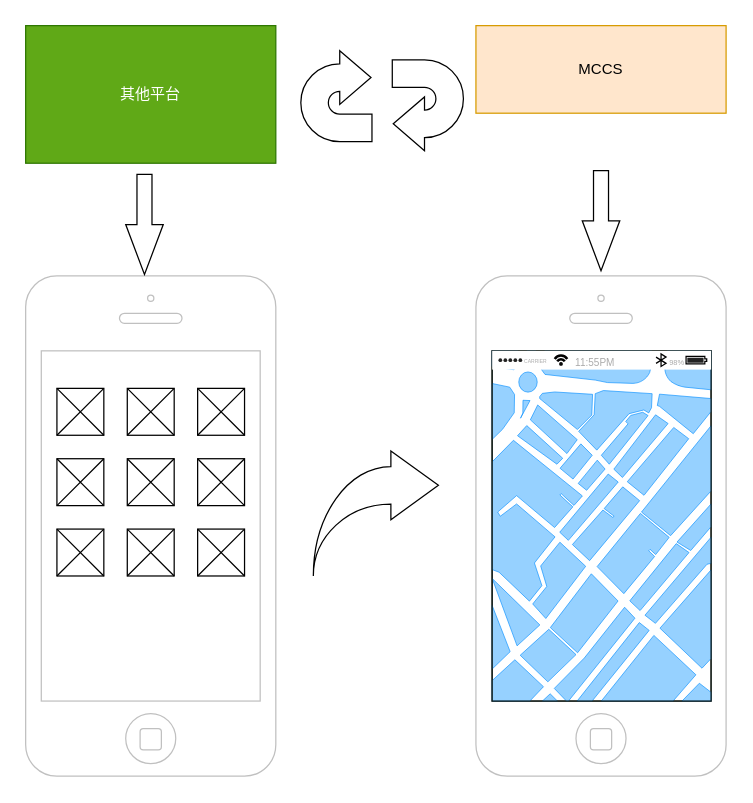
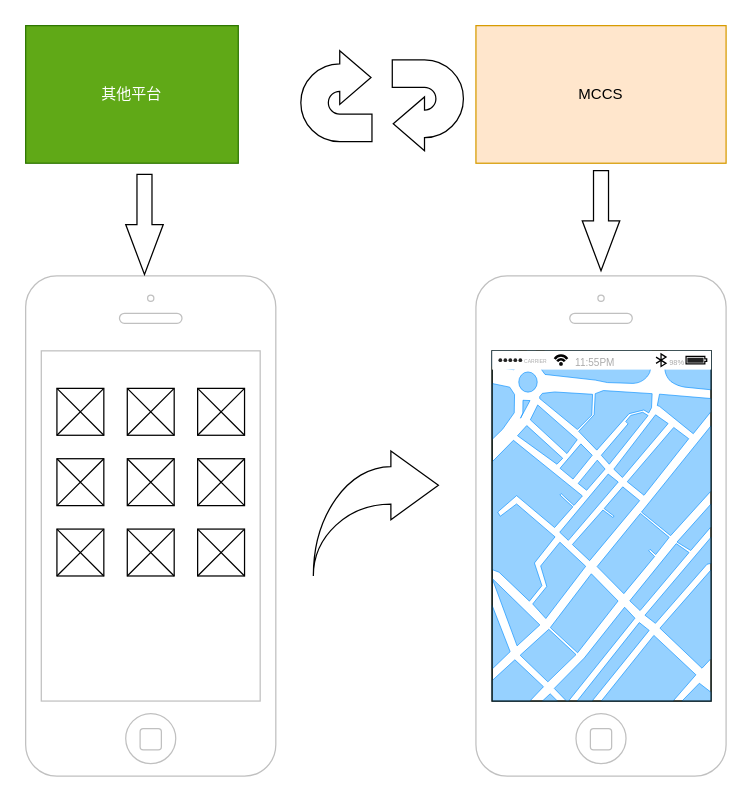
  <mxCell id="0" />
  <mxCell id="1" parent="0" />
- <mxCell id="2" value="MCCS" style="rounded=0;whiteSpace=wrap;html=1;fillColor=#ffe6cc;strokeColor=#d79b00;" parent="1" vertex="1"><mxGeometry x="380" y="20" width="200" height="70" as="geometry" /></mxCell>
- <mxCell id="3" value="其他平台" style="rounded=0;whiteSpace=wrap;html=1;fillColor=#60a917;strokeColor=#2D7600;fontColor=#ffffff;" parent="1" vertex="1"><mxGeometry x="20" y="20" width="200" height="110" as="geometry" /></mxCell>
+ <mxCell id="2" value="MCCS" style="rounded=0;whiteSpace=wrap;html=1;fillColor=#ffe6cc;strokeColor=#d79b00;" parent="1" vertex="1"><mxGeometry x="380" y="20" width="200" height="110" as="geometry" /></mxCell>
+ <mxCell id="3" value="其他平台" style="rounded=0;whiteSpace=wrap;html=1;fillColor=#60a917;strokeColor=#2D7600;fontColor=#ffffff;" parent="1" vertex="1"><mxGeometry x="20" y="20" width="170" height="110" as="geometry" /></mxCell>
  <mxCell id="4" value="" style="group" vertex="1" connectable="0" parent="1"><mxGeometry x="380" y="220" width="200" height="400" as="geometry" /></mxCell>
  <mxCell id="5" value="" style="html=1;verticalLabelPosition=bottom;labelBackgroundColor=#ffffff;verticalAlign=top;shadow=0;dashed=0;strokeWidth=1;shape=mxgraph.ios7.misc.iphone;strokeColor=#c0c0c0;" vertex="1" parent="4"><mxGeometry width="200" height="400" as="geometry" /></mxCell>
  <mxCell id="6" value="" style="verticalLabelPosition=bottom;verticalAlign=top;html=1;shadow=0;dashed=0;strokeWidth=1;shape=mxgraph.ios.iBgMap;strokeColor=#18211b;strokeColor2=#008cff;fillColor2=#96D1FF;" vertex="1" parent="4"><mxGeometry x="13" y="60" width="175" height="280" as="geometry" /></mxCell>
  <mxCell id="7" value="" style="html=1;strokeWidth=1;shadow=0;dashed=0;shape=mxgraph.ios7ui.appBar;fillColor=#ffffff;gradientColor=none;" vertex="1" parent="4"><mxGeometry x="13" y="60" width="175" height="15" as="geometry" /></mxCell>
  <mxCell id="8" value="CARRIER" style="shape=rect;align=left;fontSize=8;spacingLeft=24;fontSize=4;fontColor=#aaaaaa;strokeColor=none;fillColor=none;spacingTop=4;" vertex="1" parent="7"><mxGeometry y="0.5" width="50" height="13" relative="1" as="geometry"><mxPoint y="-6.5" as="offset" /></mxGeometry></mxCell>
  <mxCell id="9" value="11:55PM" style="shape=rect;fontSize=8;fontColor=#aaaaaa;strokeColor=none;fillColor=none;spacingTop=4;" vertex="1" parent="7"><mxGeometry x="0.5" y="0.5" width="50" height="13" relative="1" as="geometry"><mxPoint x="-30" y="-6.5" as="offset" /></mxGeometry></mxCell>
  <mxCell id="10" value="98%" style="shape=rect;align=right;fontSize=8;spacingRight=19;fontSize=6;fontColor=#aaaaaa;strokeColor=none;fillColor=none;spacingTop=4;" vertex="1" parent="7"><mxGeometry x="1" y="0.5" width="45" height="13" relative="1" as="geometry"><mxPoint x="-45" y="-6.5" as="offset" /></mxGeometry></mxCell>
  <mxCell id="11" value="" style="group" vertex="1" connectable="0" parent="1"><mxGeometry x="20" y="220" width="200" height="400" as="geometry" /></mxCell>
  <mxCell id="12" value="" style="html=1;verticalLabelPosition=bottom;labelBackgroundColor=#ffffff;verticalAlign=top;shadow=0;dashed=0;strokeWidth=1;shape=mxgraph.ios7.misc.iphone;strokeColor=#c0c0c0;" vertex="1" parent="11"><mxGeometry width="200" height="400" as="geometry" /></mxCell>
  <mxCell id="13" value="" style="verticalLabelPosition=bottom;verticalAlign=top;html=1;shadow=0;dashed=0;strokeWidth=1;shape=mxgraph.ios.iIconGrid;gridSize=3,3;" vertex="1" parent="11"><mxGeometry x="25" y="90" width="150" height="150" as="geometry" /></mxCell>
  <mxCell id="14" value="" style="group" vertex="1" connectable="0" parent="1"><mxGeometry x="240" y="40" width="130" height="80" as="geometry" /></mxCell>
  <mxCell id="15" value="" style="html=1;shadow=0;dashed=0;align=center;verticalAlign=middle;shape=mxgraph.arrows2.uTurnArrow;dy=11;arrowHead=43;dx2=25;" vertex="1" parent="14"><mxGeometry width="56.875" height="72.727" as="geometry" /></mxCell>
  <mxCell id="16" value="" style="html=1;shadow=0;dashed=0;align=center;verticalAlign=middle;shape=mxgraph.arrows2.uTurnArrow;dy=11;arrowHead=43;dx2=25;direction=west;" vertex="1" parent="14"><mxGeometry x="73.125" y="7.273" width="56.875" height="72.727" as="geometry" /></mxCell>
  <mxCell id="17" value="" style="html=1;shadow=0;dashed=0;align=center;verticalAlign=middle;shape=mxgraph.arrows2.arrow;dy=0.6;dx=40;notch=0;direction=south;" vertex="1" parent="1"><mxGeometry x="465" y="136" width="30" height="80" as="geometry" /></mxCell>
  <mxCell id="18" value="" style="html=1;shadow=0;dashed=0;align=center;verticalAlign=middle;shape=mxgraph.arrows2.arrow;dy=0.6;dx=40;notch=0;direction=south;" vertex="1" parent="1"><mxGeometry x="100" y="139" width="30" height="80" as="geometry" /></mxCell>
  <mxCell id="19" value="" style="html=1;shadow=0;dashed=0;align=center;verticalAlign=middle;shape=mxgraph.arrows2.jumpInArrow;dy=15;dx=38;arrowHead=55;fillColor=none;" vertex="1" parent="1"><mxGeometry x="250" y="360" width="100" height="100" as="geometry" /></mxCell>
